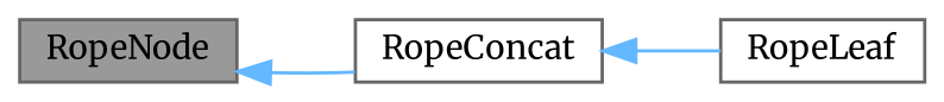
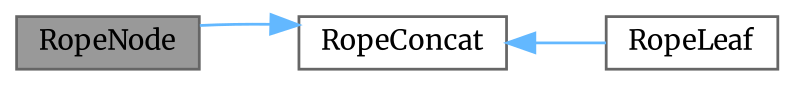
  digraph {
    fontname=Merriweather
    rankdir=LR
    node [color=gray40 fillcolor=white fontname=Merriweather fontsize=10 shape=box style=filled]
    edge [color=steelblue1 dir=back fontname=Merriweather fontsize=10 labelfontname=Helvetica labelfontsize=10 style=solid]
    n1 [fillcolor=grey60 fontcolor=black height=0.2 label=RopeNode width=0.4]
    n2 [height=0.2 label=RopeConcat width=0.4]
    n3 [height=0.2 label=RopeLeaf width=0.4]
-   n1 -> n2
+   n2 -> n1
    n2 -> n3
  }
